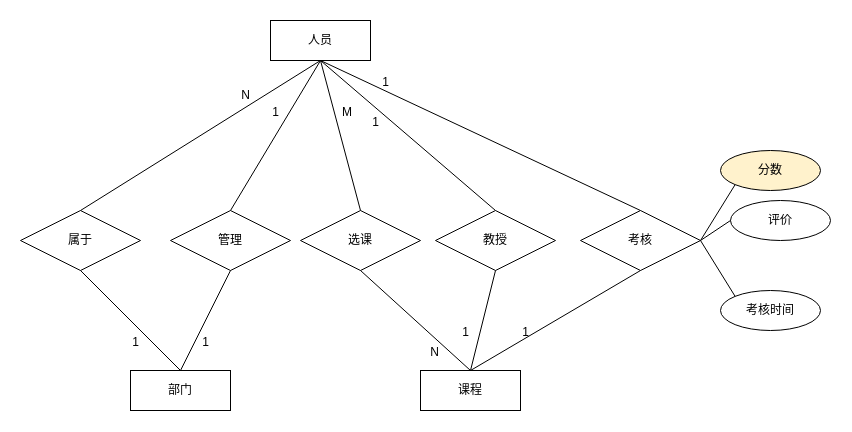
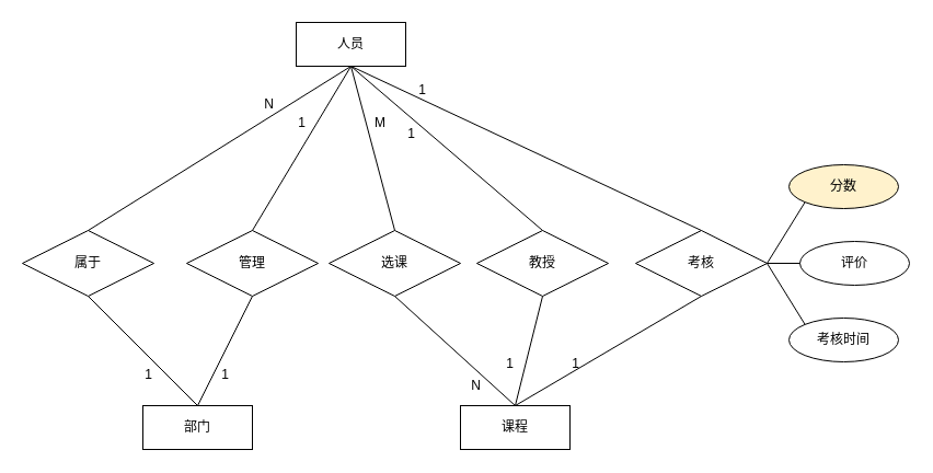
  <mxCell id="0" />
  <mxCell id="1" parent="0" />
  <mxCell id="2" value="人员" style="whiteSpace=wrap;html=1;align=center;" vertex="1" parent="1"><mxGeometry x="270" y="20" width="100" height="40" as="geometry" /></mxCell>
  <mxCell id="3" value="课程" style="whiteSpace=wrap;html=1;align=center;" vertex="1" parent="1"><mxGeometry x="420" y="370" width="100" height="40" as="geometry" /></mxCell>
  <mxCell id="4" value="部门" style="whiteSpace=wrap;html=1;align=center;" vertex="1" parent="1"><mxGeometry x="130" y="370" width="100" height="40" as="geometry" /></mxCell>
  <mxCell id="5" value="选课" style="shape=rhombus;perimeter=rhombusPerimeter;whiteSpace=wrap;html=1;align=center;" vertex="1" parent="1"><mxGeometry x="300" y="210" width="120" height="60" as="geometry" /></mxCell>
  <mxCell id="6" value="" style="endArrow=none;html=1;rounded=0;entryX=0.5;entryY=0;entryDx=0;entryDy=0;" edge="1" parent="1" target="5"><mxGeometry relative="1" as="geometry"><mxPoint x="320" y="60" as="sourcePoint" /><mxPoint x="440" y="220" as="targetPoint" /></mxGeometry></mxCell>
  <mxCell id="7" value="M" style="resizable=0;html=1;whiteSpace=wrap;align=left;verticalAlign=bottom;" connectable="0" vertex="1" parent="6"><mxGeometry x="-1" relative="1" as="geometry"><mxPoint x="20" y="60" as="offset" /></mxGeometry></mxCell>
  <mxCell id="8" value="" style="endArrow=none;html=1;rounded=0;exitX=0.5;exitY=1;exitDx=0;exitDy=0;entryX=0.5;entryY=0;entryDx=0;entryDy=0;" edge="1" parent="1" source="5" target="3"><mxGeometry relative="1" as="geometry"><mxPoint x="280" y="220" as="sourcePoint" /><mxPoint x="400" y="220" as="targetPoint" /></mxGeometry></mxCell>
  <mxCell id="9" value="" style="resizable=0;html=1;whiteSpace=wrap;align=left;verticalAlign=bottom;" connectable="0" vertex="1" parent="8"><mxGeometry x="-1" relative="1" as="geometry" /></mxCell>
  <mxCell id="10" value="N" style="resizable=0;html=1;whiteSpace=wrap;align=right;verticalAlign=bottom;" connectable="0" vertex="1" parent="8"><mxGeometry x="1" relative="1" as="geometry"><mxPoint x="-30" y="-10" as="offset" /></mxGeometry></mxCell>
  <mxCell id="11" value="管理" style="shape=rhombus;perimeter=rhombusPerimeter;whiteSpace=wrap;html=1;align=center;" vertex="1" parent="1"><mxGeometry x="170" y="210" width="120" height="60" as="geometry" /></mxCell>
  <mxCell id="12" value="属于" style="shape=rhombus;perimeter=rhombusPerimeter;whiteSpace=wrap;html=1;align=center;" vertex="1" parent="1"><mxGeometry x="20" y="210" width="120" height="60" as="geometry" /></mxCell>
  <mxCell id="13" value="" style="endArrow=none;html=1;rounded=0;exitX=0.5;exitY=1;exitDx=0;exitDy=0;entryX=0.5;entryY=0;entryDx=0;entryDy=0;" edge="1" parent="1" source="11" target="4"><mxGeometry relative="1" as="geometry"><mxPoint x="230" y="280" as="sourcePoint" /><mxPoint x="390" y="280" as="targetPoint" /></mxGeometry></mxCell>
  <mxCell id="14" value="1" style="resizable=0;html=1;whiteSpace=wrap;align=right;verticalAlign=bottom;" connectable="0" vertex="1" parent="13"><mxGeometry x="1" relative="1" as="geometry"><mxPoint x="30" y="-20" as="offset" /></mxGeometry></mxCell>
  <mxCell id="15" value="" style="endArrow=none;html=1;rounded=0;exitX=0.5;exitY=0;exitDx=0;exitDy=0;entryX=0.5;entryY=1;entryDx=0;entryDy=0;" edge="1" parent="1" source="11" target="2"><mxGeometry relative="1" as="geometry"><mxPoint x="280" y="220" as="sourcePoint" /><mxPoint x="440" y="220" as="targetPoint" /></mxGeometry></mxCell>
  <mxCell id="16" value="1" style="resizable=0;html=1;whiteSpace=wrap;align=right;verticalAlign=bottom;" connectable="0" vertex="1" parent="15"><mxGeometry x="1" relative="1" as="geometry"><mxPoint x="60" y="70" as="offset" /></mxGeometry></mxCell>
  <mxCell id="17" value="" style="endArrow=none;html=1;rounded=0;exitX=0.5;exitY=1;exitDx=0;exitDy=0;" edge="1" parent="1" source="12"><mxGeometry relative="1" as="geometry"><mxPoint x="150" y="320" as="sourcePoint" /><mxPoint x="180" y="370" as="targetPoint" /></mxGeometry></mxCell>
  <mxCell id="18" value="1" style="resizable=0;html=1;whiteSpace=wrap;align=right;verticalAlign=bottom;" connectable="0" vertex="1" parent="17"><mxGeometry x="1" relative="1" as="geometry"><mxPoint x="-40" y="-20" as="offset" /></mxGeometry></mxCell>
  <mxCell id="19" value="" style="endArrow=none;html=1;rounded=0;entryX=0.5;entryY=0;entryDx=0;entryDy=0;exitX=0.5;exitY=1;exitDx=0;exitDy=0;" edge="1" parent="1" source="2" target="12"><mxGeometry relative="1" as="geometry"><mxPoint x="180" y="100" as="sourcePoint" /><mxPoint x="310" y="170" as="targetPoint" /></mxGeometry></mxCell>
  <mxCell id="20" value="N" style="resizable=0;html=1;whiteSpace=wrap;align=right;verticalAlign=bottom;" connectable="0" vertex="1" parent="19"><mxGeometry x="1" relative="1" as="geometry"><mxPoint x="171" y="-107" as="offset" /></mxGeometry></mxCell>
  <mxCell id="21" value="教授" style="shape=rhombus;perimeter=rhombusPerimeter;whiteSpace=wrap;html=1;align=center;" vertex="1" parent="1"><mxGeometry x="435" y="210" width="120" height="60" as="geometry" /></mxCell>
  <mxCell id="22" value="" style="endArrow=none;html=1;rounded=0;entryX=0.5;entryY=0;entryDx=0;entryDy=0;exitX=0.5;exitY=1;exitDx=0;exitDy=0;" edge="1" parent="1" source="2" target="21"><mxGeometry relative="1" as="geometry"><mxPoint x="230" y="80" as="sourcePoint" /><mxPoint x="420" y="240" as="targetPoint" /></mxGeometry></mxCell>
  <mxCell id="23" value="1" style="resizable=0;html=1;whiteSpace=wrap;align=right;verticalAlign=bottom;" connectable="0" vertex="1" parent="22"><mxGeometry x="1" relative="1" as="geometry"><mxPoint x="-215" y="-90" as="offset" /></mxGeometry></mxCell>
  <mxCell id="24" value="" style="endArrow=none;html=1;rounded=0;exitX=0.5;exitY=1;exitDx=0;exitDy=0;entryX=0.5;entryY=0;entryDx=0;entryDy=0;" edge="1" parent="1" source="21" target="3"><mxGeometry relative="1" as="geometry"><mxPoint x="260" y="240" as="sourcePoint" /><mxPoint x="450" y="370" as="targetPoint" /></mxGeometry></mxCell>
  <mxCell id="25" value="1" style="resizable=0;html=1;whiteSpace=wrap;align=right;verticalAlign=bottom;" connectable="0" vertex="1" parent="24"><mxGeometry x="1" relative="1" as="geometry"><mxPoint y="-30" as="offset" /></mxGeometry></mxCell>
  <mxCell id="26" value="考核" style="shape=rhombus;perimeter=rhombusPerimeter;whiteSpace=wrap;html=1;align=center;" vertex="1" parent="1"><mxGeometry x="580" y="210" width="120" height="60" as="geometry" /></mxCell>
  <mxCell id="27" value="" style="endArrow=none;html=1;rounded=0;entryX=0.5;entryY=0;entryDx=0;entryDy=0;" edge="1" parent="1" target="26"><mxGeometry relative="1" as="geometry"><mxPoint x="320" y="60" as="sourcePoint" /><mxPoint x="490" y="220" as="targetPoint" /></mxGeometry></mxCell>
  <mxCell id="28" value="1" style="resizable=0;html=1;whiteSpace=wrap;align=right;verticalAlign=bottom;" connectable="0" vertex="1" parent="27"><mxGeometry x="1" relative="1" as="geometry"><mxPoint x="-250" y="-120" as="offset" /></mxGeometry></mxCell>
  <mxCell id="29" value="" style="endArrow=none;html=1;rounded=0;exitX=0.5;exitY=1;exitDx=0;exitDy=0;entryX=0.5;entryY=0;entryDx=0;entryDy=0;" edge="1" parent="1" source="26" target="3"><mxGeometry relative="1" as="geometry"><mxPoint x="330" y="220" as="sourcePoint" /><mxPoint x="490" y="220" as="targetPoint" /></mxGeometry></mxCell>
  <mxCell id="30" value="1" style="resizable=0;html=1;whiteSpace=wrap;align=right;verticalAlign=bottom;" connectable="0" vertex="1" parent="29"><mxGeometry x="1" relative="1" as="geometry"><mxPoint x="60" y="-30" as="offset" /></mxGeometry></mxCell>
  <mxCell id="31" value="分数" style="ellipse;whiteSpace=wrap;html=1;align=center;fillColor=#fff2cc;" vertex="1" parent="1"><mxGeometry x="720" y="150" width="100" height="40" as="geometry" /></mxCell>
- <mxCell id="32" value="评价" style="ellipse;whiteSpace=wrap;html=1;align=center;" vertex="1" parent="1"><mxGeometry x="730" y="200" width="100" height="40" as="geometry" /></mxCell>
+ <mxCell id="32" value="评价" style="ellipse;whiteSpace=wrap;html=1;align=center;" vertex="1" parent="1"><mxGeometry x="730" y="220" width="100" height="40" as="geometry" /></mxCell>
  <mxCell id="33" style="edgeStyle=none;rounded=0;orthogonalLoop=1;jettySize=auto;html=1;exitX=0.5;exitY=1;exitDx=0;exitDy=0;" edge="1" parent="1" source="34"><mxGeometry relative="1" as="geometry"><mxPoint x="770" y="330" as="targetPoint" /></mxGeometry></mxCell>
  <mxCell id="34" value="考核时间" style="ellipse;whiteSpace=wrap;html=1;align=center;" vertex="1" parent="1"><mxGeometry x="720" y="290" width="100" height="40" as="geometry" /></mxCell>
  <mxCell id="35" value="" style="endArrow=none;html=1;rounded=0;exitX=0;exitY=1;exitDx=0;exitDy=0;entryX=1;entryY=0.5;entryDx=0;entryDy=0;" edge="1" parent="1" source="31" target="26"><mxGeometry relative="1" as="geometry"><mxPoint x="360" y="280" as="sourcePoint" /><mxPoint x="520" y="280" as="targetPoint" /></mxGeometry></mxCell>
  <mxCell id="36" value="" style="endArrow=none;html=1;rounded=0;entryX=0;entryY=0.5;entryDx=0;entryDy=0;exitX=1;exitY=0.5;exitDx=0;exitDy=0;" edge="1" parent="1" source="26" target="32"><mxGeometry relative="1" as="geometry"><mxPoint x="360" y="280" as="sourcePoint" /><mxPoint x="520" y="280" as="targetPoint" /></mxGeometry></mxCell>
  <mxCell id="37" value="" style="endArrow=none;html=1;rounded=0;exitX=1;exitY=0.5;exitDx=0;exitDy=0;entryX=0;entryY=0;entryDx=0;entryDy=0;" edge="1" parent="1" source="26" target="34"><mxGeometry relative="1" as="geometry"><mxPoint x="360" y="280" as="sourcePoint" /><mxPoint x="520" y="280" as="targetPoint" /></mxGeometry></mxCell>
